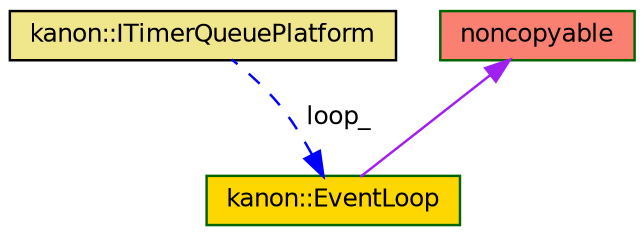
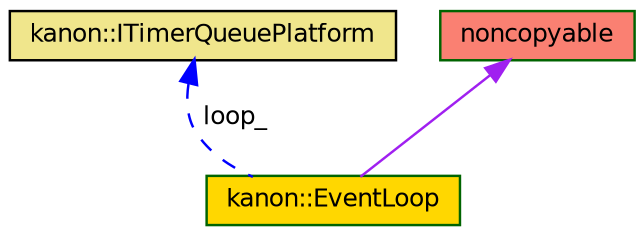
  digraph {
    node [color=darkgreen fontname=Helvetica fontsize=10 shape=record style=filled]
    edge [dir=back fontname=Helvetica fontsize=10 labelfontname=Helvetica labelfontsize=10]
    n1 [color=black fillcolor=khaki fontcolor=black height=0.2 label="kanon::ITimerQueuePlatform" width=0.4]
    n2 [fillcolor=salmon height=0.2 label=noncopyable width=0.4]
    n3 [fillcolor=gold height=0.2 label="kanon::EventLoop" width=0.4]
    n2 -> n3 [color=purple style=solid]
-   n3 -> n1 [color=blue label=" loop_" style=dashed]
+   n1 -> n3 [color=blue label=" loop_" style=dashed]
  }
